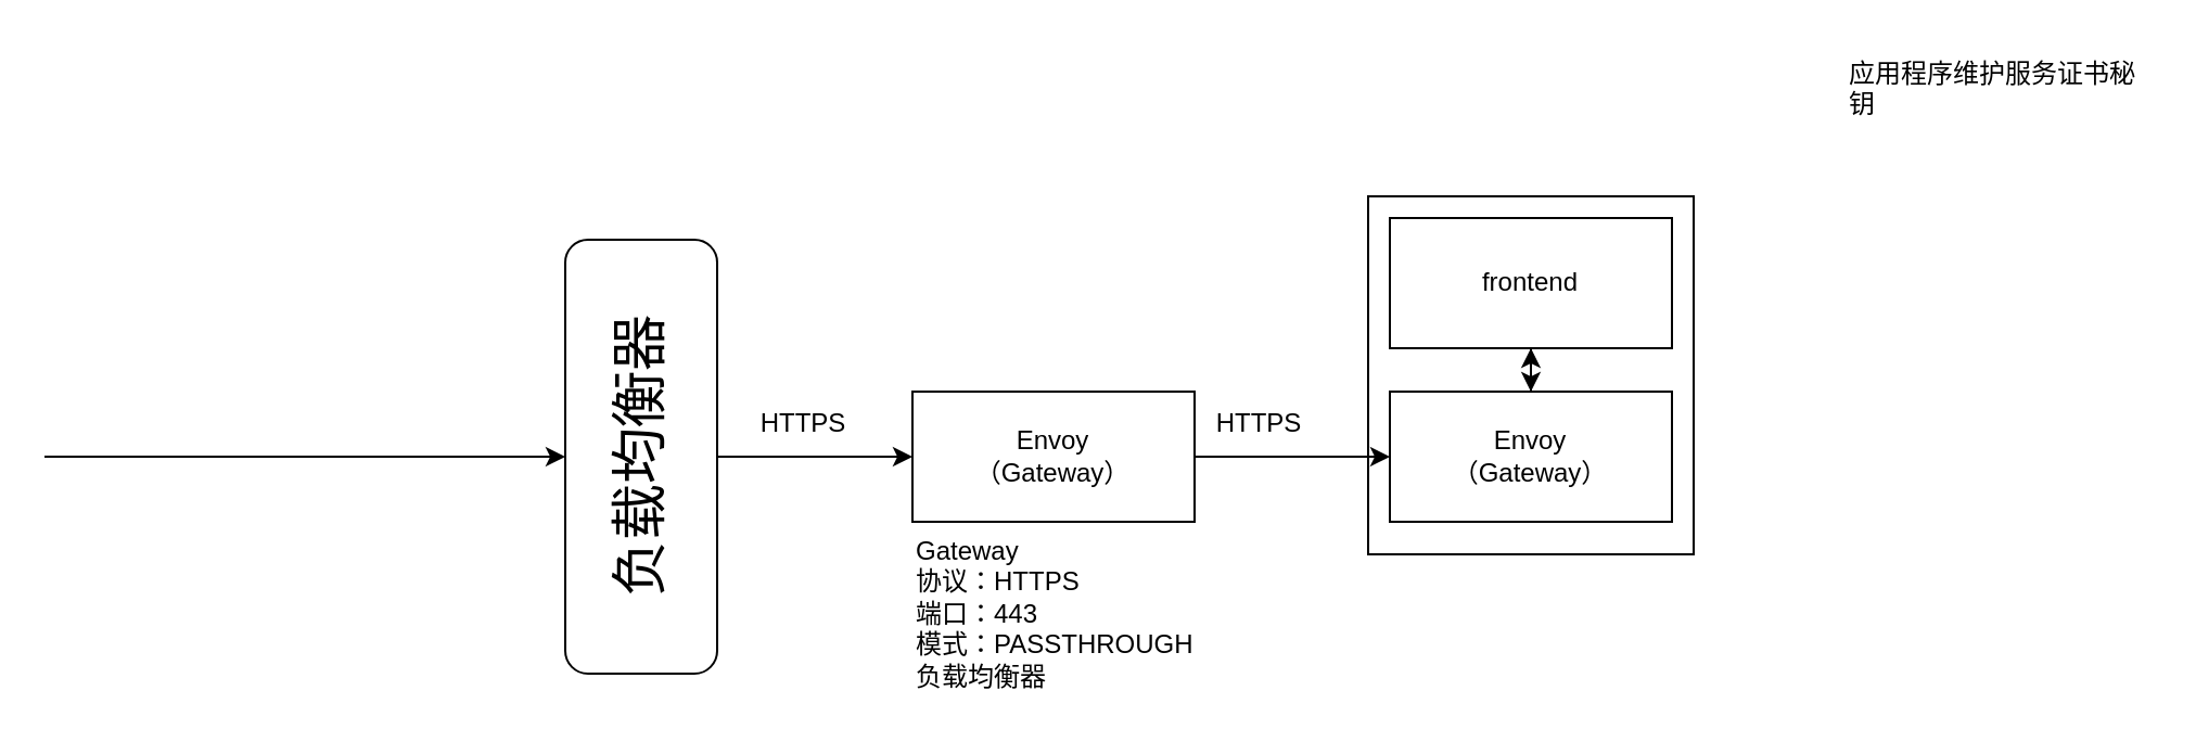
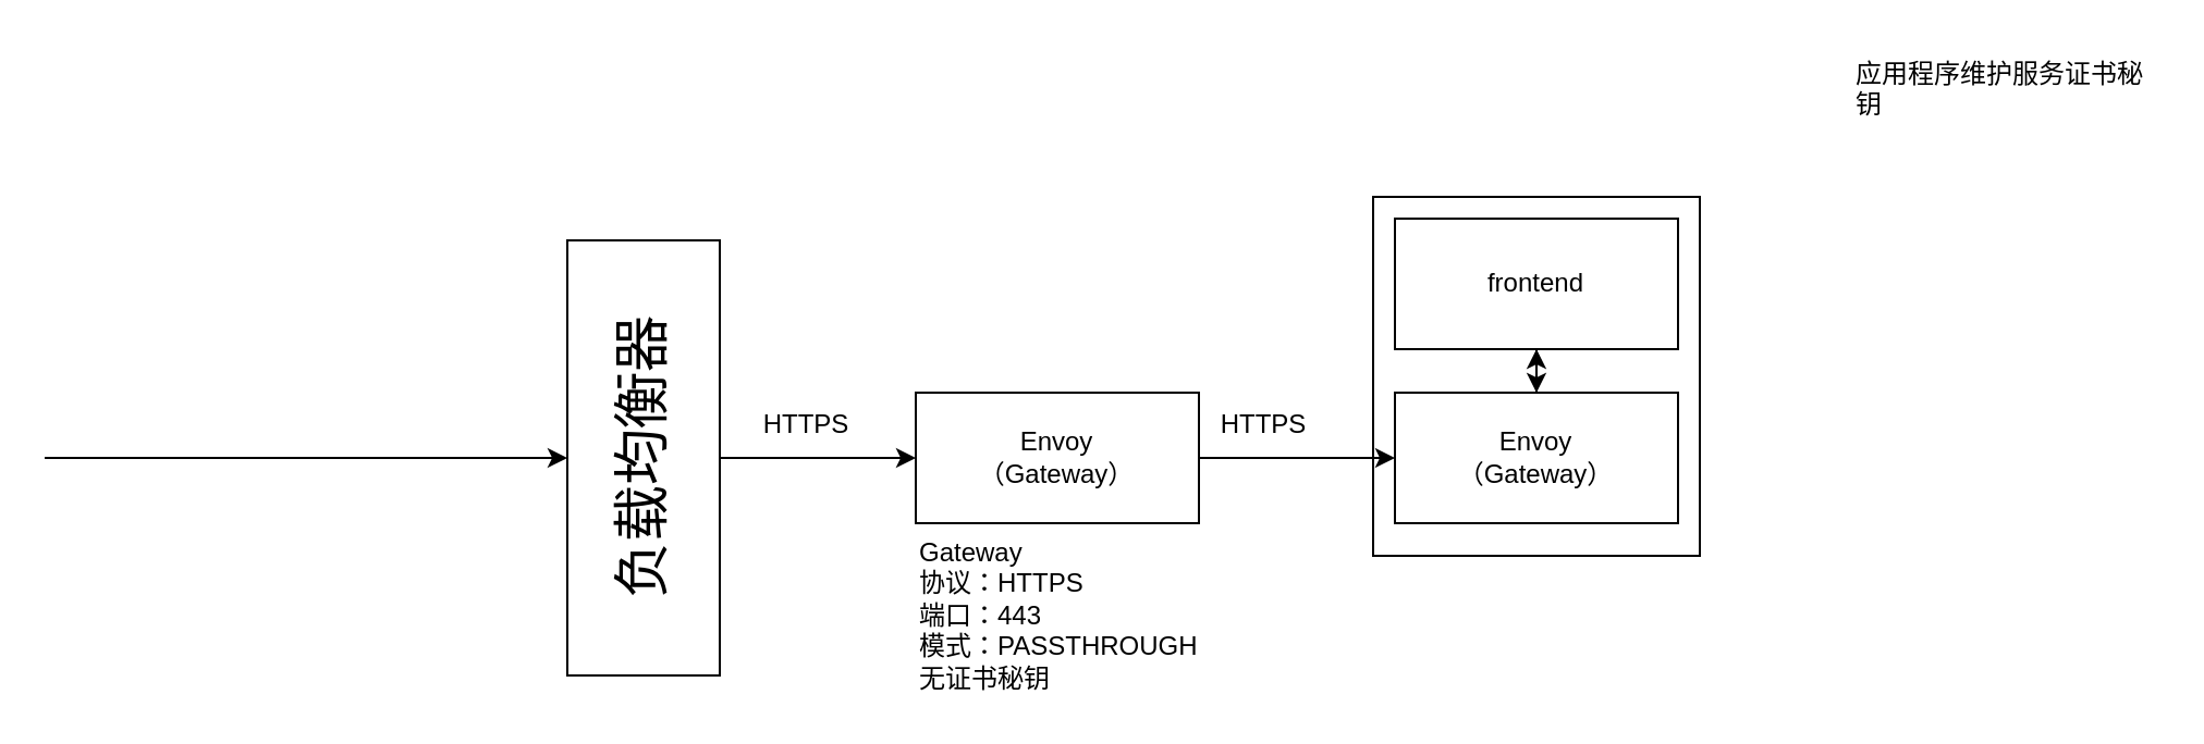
  <mxCell id="0" />
  <mxCell id="1" parent="0" />
  <mxCell id="2" value="" style="rounded=0;whiteSpace=wrap;html=1;align=left;" vertex="1" parent="1"><mxGeometry x="630" y="90" width="150" height="165" as="geometry" /></mxCell>
- <mxCell id="3" value="&lt;font style=&quot;font-size: 26px&quot;&gt;负载均衡器&lt;/font&gt;" style="whiteSpace=wrap;html=1;horizontal=0;rounded=1;" vertex="1" parent="1"><mxGeometry x="260" y="110" width="70" height="200" as="geometry" /></mxCell>
+ <mxCell id="3" value="&lt;font style=&quot;font-size: 26px&quot;&gt;负载均衡器&lt;/font&gt;" style="rounded=0;whiteSpace=wrap;html=1;horizontal=0;" vertex="1" parent="1"><mxGeometry x="260" y="110" width="70" height="200" as="geometry" /></mxCell>
  <mxCell id="4" value="" style="endArrow=classic;html=1;entryX=0;entryY=0.5;entryDx=0;entryDy=0;" edge="1" parent="1" target="3"><mxGeometry width="50" height="50" relative="1" as="geometry"><mxPoint x="20" y="210" as="sourcePoint" /><mxPoint x="40" y="260" as="targetPoint" /></mxGeometry></mxCell>
  <mxCell id="5" value="" style="endArrow=classic;html=1;exitX=1;exitY=0.5;exitDx=0;exitDy=0;" edge="1" parent="1" source="3"><mxGeometry width="50" height="50" relative="1" as="geometry"><mxPoint x="450" y="210" as="sourcePoint" /><mxPoint x="420" y="210" as="targetPoint" /></mxGeometry></mxCell>
  <mxCell id="6" value="HTTPS" style="text;html=1;strokeColor=none;fillColor=none;align=center;verticalAlign=middle;whiteSpace=wrap;rounded=0;" vertex="1" parent="1"><mxGeometry x="350" y="185" width="40" height="20" as="geometry" /></mxCell>
  <mxCell id="7" value="Envoy&lt;br&gt;（Gateway）" style="rounded=0;whiteSpace=wrap;html=1;align=center;" vertex="1" parent="1"><mxGeometry x="420" y="180" width="130" height="60" as="geometry" /></mxCell>
  <mxCell id="8" value="" style="endArrow=classic;html=1;exitX=1;exitY=0.5;exitDx=0;exitDy=0;entryX=0;entryY=0.5;entryDx=0;entryDy=0;" edge="1" parent="1" source="7" target="11"><mxGeometry width="50" height="50" relative="1" as="geometry"><mxPoint x="670" y="210" as="sourcePoint" /><mxPoint x="620" y="210" as="targetPoint" /></mxGeometry></mxCell>
  <mxCell id="9" value="HTTPS" style="text;html=1;strokeColor=none;fillColor=none;align=center;verticalAlign=middle;whiteSpace=wrap;rounded=0;" vertex="1" parent="1"><mxGeometry x="560" y="185" width="40" height="20" as="geometry" /></mxCell>
- <mxCell id="10" value="Gateway&lt;br&gt;协议：HTTPS&lt;br&gt;端口：443&lt;br&gt;模式：PASSTHROUGH&lt;br&gt;负载均衡器" style="text;html=1;strokeColor=none;fillColor=none;align=left;verticalAlign=top;whiteSpace=wrap;rounded=0;" vertex="1" parent="1"><mxGeometry x="420" y="240" width="140" height="80" as="geometry" /></mxCell>
+ <mxCell id="10" value="Gateway&lt;br&gt;协议：HTTPS&lt;br&gt;端口：443&lt;br&gt;模式：PASSTHROUGH&lt;br&gt;无证书秘钥" style="text;html=1;strokeColor=none;fillColor=none;align=left;verticalAlign=top;whiteSpace=wrap;rounded=0;" vertex="1" parent="1"><mxGeometry x="420" y="240" width="140" height="80" as="geometry" /></mxCell>
  <mxCell id="11" value="Envoy&lt;br&gt;（Gateway）" style="rounded=0;whiteSpace=wrap;html=1;align=center;" vertex="1" parent="1"><mxGeometry x="640" y="180" width="130" height="60" as="geometry" /></mxCell>
  <mxCell id="12" style="edgeStyle=orthogonalEdgeStyle;rounded=0;orthogonalLoop=1;jettySize=auto;html=1;startArrow=classic;startFill=1;" edge="1" parent="1" source="13" target="11"><mxGeometry relative="1" as="geometry" /></mxCell>
  <mxCell id="13" value="frontend" style="rounded=0;whiteSpace=wrap;html=1;align=center;" vertex="1" parent="1"><mxGeometry x="640" y="100" width="130" height="60" as="geometry" /></mxCell>
  <mxCell id="14" value="应用程序维护服务证书秘钥" style="text;html=1;strokeColor=none;fillColor=none;align=left;verticalAlign=top;whiteSpace=wrap;rounded=0;" vertex="1" parent="1"><mxGeometry x="850" y="20" width="140" height="40" as="geometry" /></mxCell>
